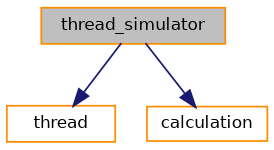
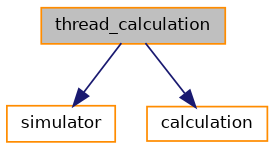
  digraph {
    rankdir=TB
    node [color=darkorange fillcolor=white fontname=Helvetica fontsize=10 shape=record style=filled]
    edge [color=midnightblue fontname=Helvetica fontsize=10 labelfontname=Helvetica labelfontsize=10 style=solid]
-   n1 [fillcolor=grey75 fontcolor=black height=0.2 label=thread_simulator width=0.4]
-   n2 [height=0.2 label=thread width=0.4]
+   n1 [fillcolor=grey75 fontcolor=black height=0.2 label=thread_calculation width=0.4]
+   n2 [height=0.2 label=simulator width=0.4]
    n3 [height=0.2 label=calculation width=0.4]
    n1 -> n2
    n1 -> n3
  }
